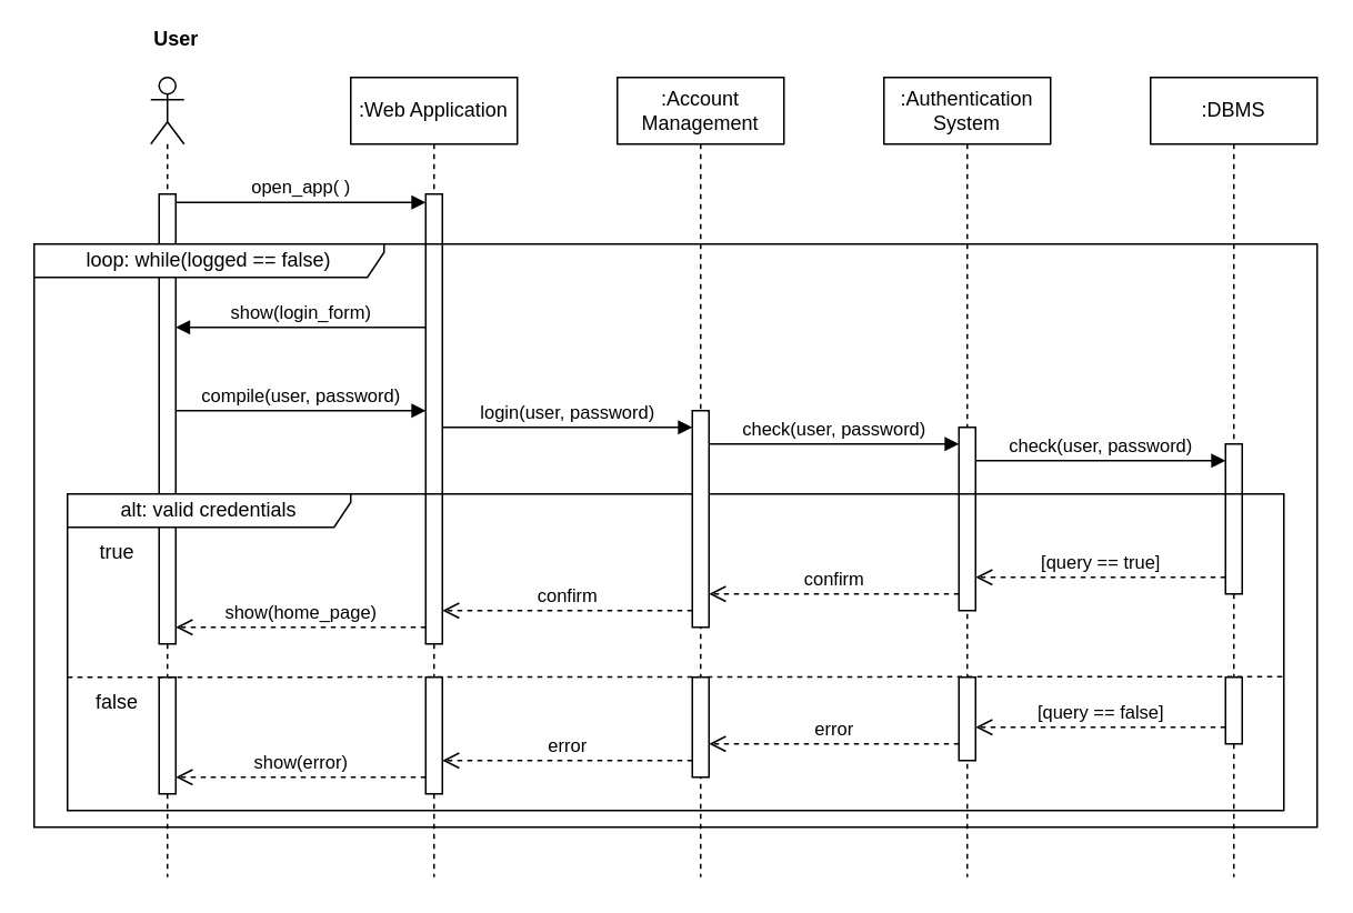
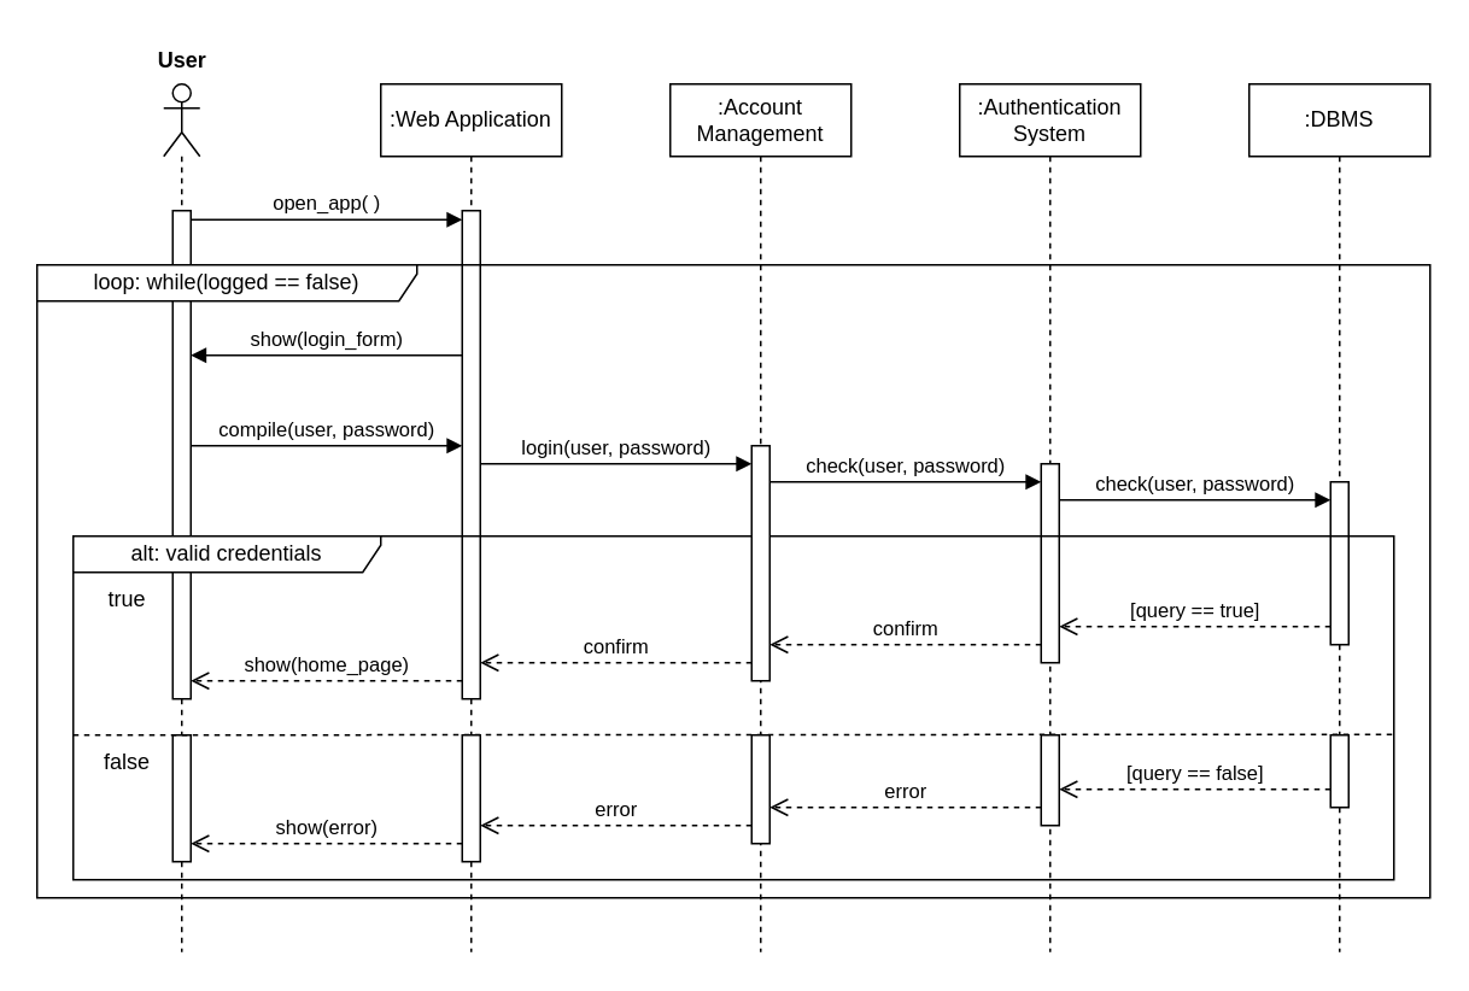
  <mxCell id="0" />
  <mxCell id="1" parent="0" />
  <mxCell id="2" value="" style="shape=umlLifeline;perimeter=lifelinePerimeter;whiteSpace=wrap;html=1;container=1;dropTarget=0;collapsible=0;recursiveResize=0;outlineConnect=0;portConstraint=eastwest;newEdgeStyle={&quot;curved&quot;:0,&quot;rounded&quot;:0};participant=umlActor;" vertex="1" parent="1"><mxGeometry x="90" y="46" width="20" height="480" as="geometry" /></mxCell>
  <mxCell id="3" value="" style="html=1;points=[[0,0,0,0,5],[0,1,0,0,-5],[1,0,0,0,5],[1,1,0,0,-5]];perimeter=orthogonalPerimeter;outlineConnect=0;targetShapes=umlLifeline;portConstraint=eastwest;newEdgeStyle={&quot;curved&quot;:0,&quot;rounded&quot;:0};" vertex="1" parent="2"><mxGeometry x="5" y="70" width="10" height="270" as="geometry" /></mxCell>
  <mxCell id="4" value="" style="html=1;points=[[0,0,0,0,5],[0,1,0,0,-5],[1,0,0,0,5],[1,1,0,0,-5]];perimeter=orthogonalPerimeter;outlineConnect=0;targetShapes=umlLifeline;portConstraint=eastwest;newEdgeStyle={&quot;curved&quot;:0,&quot;rounded&quot;:0};" vertex="1" parent="2"><mxGeometry x="5" y="360" width="10" height="70" as="geometry" /></mxCell>
- <mxCell id="5" value="User" style="text;align=center;fontStyle=1;verticalAlign=middle;spacingLeft=3;spacingRight=3;strokeColor=none;rotatable=0;points=[[0,0.5],[1,0.5]];portConstraint=eastwest;html=1;" vertex="1" parent="1"><mxGeometry x="65" y="10" width="80" height="26" as="geometry" /></mxCell>
+ <mxCell id="5" value="User" style="text;align=center;fontStyle=1;verticalAlign=middle;spacingLeft=3;spacingRight=3;strokeColor=none;rotatable=0;points=[[0,0.5],[1,0.5]];portConstraint=eastwest;html=1;" vertex="1" parent="1"><mxGeometry x="60" y="20" width="80" height="26" as="geometry" /></mxCell>
  <mxCell id="6" value=":Web Application" style="shape=umlLifeline;perimeter=lifelinePerimeter;whiteSpace=wrap;html=1;container=1;dropTarget=0;collapsible=0;recursiveResize=0;outlineConnect=0;portConstraint=eastwest;newEdgeStyle={&quot;curved&quot;:0,&quot;rounded&quot;:0};" vertex="1" parent="1"><mxGeometry x="210" y="46" width="100" height="480" as="geometry" /></mxCell>
  <mxCell id="7" value="" style="html=1;points=[[0,0,0,0,5],[0,1,0,0,-5],[1,0,0,0,5],[1,1,0,0,-5]];perimeter=orthogonalPerimeter;outlineConnect=0;targetShapes=umlLifeline;portConstraint=eastwest;newEdgeStyle={&quot;curved&quot;:0,&quot;rounded&quot;:0};" vertex="1" parent="6"><mxGeometry x="45" y="70" width="10" height="270" as="geometry" /></mxCell>
  <mxCell id="8" value=":Authentication&lt;div&gt;System&lt;/div&gt;" style="shape=umlLifeline;perimeter=lifelinePerimeter;whiteSpace=wrap;html=1;container=1;dropTarget=0;collapsible=0;recursiveResize=0;outlineConnect=0;portConstraint=eastwest;newEdgeStyle={&quot;curved&quot;:0,&quot;rounded&quot;:0};" vertex="1" parent="1"><mxGeometry x="530" y="46" width="100" height="480" as="geometry" /></mxCell>
  <mxCell id="9" value="" style="html=1;points=[[0,0,0,0,5],[0,1,0,0,-5],[1,0,0,0,5],[1,1,0,0,-5]];perimeter=orthogonalPerimeter;outlineConnect=0;targetShapes=umlLifeline;portConstraint=eastwest;newEdgeStyle={&quot;curved&quot;:0,&quot;rounded&quot;:0};" vertex="1" parent="8"><mxGeometry x="45" y="210" width="10" height="110" as="geometry" /></mxCell>
  <mxCell id="10" value="" style="html=1;points=[[0,0,0,0,5],[0,1,0,0,-5],[1,0,0,0,5],[1,1,0,0,-5]];perimeter=orthogonalPerimeter;outlineConnect=0;targetShapes=umlLifeline;portConstraint=eastwest;newEdgeStyle={&quot;curved&quot;:0,&quot;rounded&quot;:0};" vertex="1" parent="8"><mxGeometry x="45" y="360" width="10" height="50" as="geometry" /></mxCell>
  <mxCell id="11" value=":DBMS" style="shape=umlLifeline;perimeter=lifelinePerimeter;whiteSpace=wrap;html=1;container=1;dropTarget=0;collapsible=0;recursiveResize=0;outlineConnect=0;portConstraint=eastwest;newEdgeStyle={&quot;curved&quot;:0,&quot;rounded&quot;:0};" vertex="1" parent="1"><mxGeometry x="690" y="46" width="100" height="480" as="geometry" /></mxCell>
  <mxCell id="12" value="" style="html=1;points=[[0,0,0,0,5],[0,1,0,0,-5],[1,0,0,0,5],[1,1,0,0,-5]];perimeter=orthogonalPerimeter;outlineConnect=0;targetShapes=umlLifeline;portConstraint=eastwest;newEdgeStyle={&quot;curved&quot;:0,&quot;rounded&quot;:0};" vertex="1" parent="11"><mxGeometry x="45" y="220" width="10" height="90" as="geometry" /></mxCell>
  <mxCell id="13" value="" style="html=1;points=[[0,0,0,0,5],[0,1,0,0,-5],[1,0,0,0,5],[1,1,0,0,-5]];perimeter=orthogonalPerimeter;outlineConnect=0;targetShapes=umlLifeline;portConstraint=eastwest;newEdgeStyle={&quot;curved&quot;:0,&quot;rounded&quot;:0};" vertex="1" parent="11"><mxGeometry x="45" y="360" width="10" height="40" as="geometry" /></mxCell>
  <mxCell id="14" value="open_app( )" style="html=1;verticalAlign=bottom;endArrow=block;curved=0;rounded=0;exitX=1;exitY=0;exitDx=0;exitDy=5;exitPerimeter=0;entryX=0;entryY=0;entryDx=0;entryDy=5;entryPerimeter=0;" edge="1" parent="1" source="3" target="7"><mxGeometry width="80" relative="1" as="geometry"><mxPoint x="110" y="126" as="sourcePoint" /><mxPoint x="190" y="126" as="targetPoint" /></mxGeometry></mxCell>
  <mxCell id="15" value="alt: valid credentials" style="shape=umlFrame;whiteSpace=wrap;html=1;pointerEvents=0;width=170;height=20;" vertex="1" parent="1"><mxGeometry x="40" y="296" width="730" height="190" as="geometry" /></mxCell>
  <mxCell id="16" value="show(login_form)" style="html=1;verticalAlign=bottom;endArrow=block;curved=0;rounded=0;" edge="1" parent="1" source="7"><mxGeometry width="80" relative="1" as="geometry"><mxPoint x="215" y="196" as="sourcePoint" /><mxPoint x="105" y="196" as="targetPoint" /></mxGeometry></mxCell>
  <mxCell id="17" value="compile(user, password)" style="html=1;verticalAlign=bottom;endArrow=block;curved=0;rounded=0;" edge="1" parent="1" target="7"><mxGeometry x="-0.003" width="80" relative="1" as="geometry"><mxPoint x="105" y="246" as="sourcePoint" /><mxPoint x="215" y="246" as="targetPoint" /><mxPoint as="offset" /></mxGeometry></mxCell>
  <mxCell id="18" value="check(user, password)" style="html=1;verticalAlign=bottom;endArrow=block;curved=0;rounded=0;" edge="1" parent="1"><mxGeometry width="80" relative="1" as="geometry"><mxPoint x="425" y="266" as="sourcePoint" /><mxPoint x="575" y="266" as="targetPoint" /><mxPoint as="offset" /></mxGeometry></mxCell>
  <mxCell id="19" value="check(user, password)" style="html=1;verticalAlign=bottom;endArrow=block;curved=0;rounded=0;" edge="1" parent="1"><mxGeometry width="80" relative="1" as="geometry"><mxPoint x="585" y="276" as="sourcePoint" /><mxPoint x="735" y="276" as="targetPoint" /></mxGeometry></mxCell>
  <mxCell id="20" value="[query == true]" style="html=1;verticalAlign=bottom;endArrow=open;dashed=1;endSize=8;curved=0;rounded=0;" edge="1" parent="1"><mxGeometry relative="1" as="geometry"><mxPoint x="735" y="346" as="sourcePoint" /><mxPoint x="585" y="346" as="targetPoint" /></mxGeometry></mxCell>
  <mxCell id="21" value="" style="endArrow=none;dashed=1;html=1;rounded=0;exitX=0;exitY=0.498;exitDx=0;exitDy=0;exitPerimeter=0;entryX=0.999;entryY=0.577;entryDx=0;entryDy=0;entryPerimeter=0;" edge="1" parent="1" target="15"><mxGeometry width="50" height="50" relative="1" as="geometry"><mxPoint x="40" y="406" as="sourcePoint" /><mxPoint x="660" y="406" as="targetPoint" /></mxGeometry></mxCell>
  <mxCell id="22" value="false" style="text;html=1;align=center;verticalAlign=middle;whiteSpace=wrap;rounded=0;" vertex="1" parent="1"><mxGeometry x="40" y="406" width="60" height="30" as="geometry" /></mxCell>
  <mxCell id="23" value="true" style="text;html=1;align=center;verticalAlign=middle;whiteSpace=wrap;rounded=0;" vertex="1" parent="1"><mxGeometry x="40" y="316" width="60" height="30" as="geometry" /></mxCell>
  <mxCell id="24" value="confirm" style="html=1;verticalAlign=bottom;endArrow=open;dashed=1;endSize=8;curved=0;rounded=0;" edge="1" parent="1"><mxGeometry relative="1" as="geometry"><mxPoint x="575" y="356" as="sourcePoint" /><mxPoint x="425" y="356" as="targetPoint" /></mxGeometry></mxCell>
  <mxCell id="25" value="show(home_page)" style="html=1;verticalAlign=bottom;endArrow=open;dashed=1;endSize=8;curved=0;rounded=0;" edge="1" parent="1"><mxGeometry relative="1" as="geometry"><mxPoint x="255" y="376" as="sourcePoint" /><mxPoint x="105" y="376" as="targetPoint" /></mxGeometry></mxCell>
  <mxCell id="26" value="[query == false]" style="html=1;verticalAlign=bottom;endArrow=open;dashed=1;endSize=8;curved=0;rounded=0;" edge="1" parent="1"><mxGeometry relative="1" as="geometry"><mxPoint x="735" y="436" as="sourcePoint" /><mxPoint x="585" y="436" as="targetPoint" /></mxGeometry></mxCell>
  <mxCell id="27" value="error" style="html=1;verticalAlign=bottom;endArrow=open;dashed=1;endSize=8;curved=0;rounded=0;" edge="1" parent="1"><mxGeometry relative="1" as="geometry"><mxPoint x="575" y="446" as="sourcePoint" /><mxPoint x="425" y="446" as="targetPoint" /></mxGeometry></mxCell>
  <mxCell id="28" value="show(error)" style="html=1;verticalAlign=bottom;endArrow=open;dashed=1;endSize=8;curved=0;rounded=0;" edge="1" parent="1"><mxGeometry relative="1" as="geometry"><mxPoint x="255" y="466" as="sourcePoint" /><mxPoint x="105" y="466" as="targetPoint" /></mxGeometry></mxCell>
  <mxCell id="29" value="loop: while(logged == false)" style="shape=umlFrame;whiteSpace=wrap;html=1;pointerEvents=0;width=210;height=20;" vertex="1" parent="1"><mxGeometry x="20" y="146" width="770" height="350" as="geometry" /></mxCell>
  <mxCell id="30" value=":Account Management" style="shape=umlLifeline;perimeter=lifelinePerimeter;whiteSpace=wrap;html=1;container=1;dropTarget=0;collapsible=0;recursiveResize=0;outlineConnect=0;portConstraint=eastwest;newEdgeStyle={&quot;curved&quot;:0,&quot;rounded&quot;:0};" vertex="1" parent="1"><mxGeometry x="370" y="46" width="100" height="480" as="geometry" /></mxCell>
  <mxCell id="31" value="" style="html=1;points=[[0,0,0,0,5],[0,1,0,0,-5],[1,0,0,0,5],[1,1,0,0,-5]];perimeter=orthogonalPerimeter;outlineConnect=0;targetShapes=umlLifeline;portConstraint=eastwest;newEdgeStyle={&quot;curved&quot;:0,&quot;rounded&quot;:0};" vertex="1" parent="30"><mxGeometry x="45" y="200" width="10" height="130" as="geometry" /></mxCell>
  <mxCell id="32" value="" style="html=1;points=[[0,0,0,0,5],[0,1,0,0,-5],[1,0,0,0,5],[1,1,0,0,-5]];perimeter=orthogonalPerimeter;outlineConnect=0;targetShapes=umlLifeline;portConstraint=eastwest;newEdgeStyle={&quot;curved&quot;:0,&quot;rounded&quot;:0};" vertex="1" parent="30"><mxGeometry x="45" y="360" width="10" height="60" as="geometry" /></mxCell>
  <mxCell id="33" value="login(user, password)" style="html=1;verticalAlign=bottom;endArrow=block;curved=0;rounded=0;" edge="1" parent="1"><mxGeometry width="80" relative="1" as="geometry"><mxPoint x="265" y="256" as="sourcePoint" /><mxPoint x="415" y="256" as="targetPoint" /><mxPoint as="offset" /></mxGeometry></mxCell>
  <mxCell id="34" value="confirm" style="html=1;verticalAlign=bottom;endArrow=open;dashed=1;endSize=8;curved=0;rounded=0;" edge="1" parent="1"><mxGeometry relative="1" as="geometry"><mxPoint x="415" y="366" as="sourcePoint" /><mxPoint x="265" y="366" as="targetPoint" /></mxGeometry></mxCell>
  <mxCell id="35" value="error" style="html=1;verticalAlign=bottom;endArrow=open;dashed=1;endSize=8;curved=0;rounded=0;" edge="1" parent="1"><mxGeometry relative="1" as="geometry"><mxPoint x="415" y="456" as="sourcePoint" /><mxPoint x="265" y="456" as="targetPoint" /></mxGeometry></mxCell>
  <mxCell id="36" value="" style="html=1;points=[[0,0,0,0,5],[0,1,0,0,-5],[1,0,0,0,5],[1,1,0,0,-5]];perimeter=orthogonalPerimeter;outlineConnect=0;targetShapes=umlLifeline;portConstraint=eastwest;newEdgeStyle={&quot;curved&quot;:0,&quot;rounded&quot;:0};" vertex="1" parent="1"><mxGeometry x="255" y="406" width="10" height="70" as="geometry" /></mxCell>
